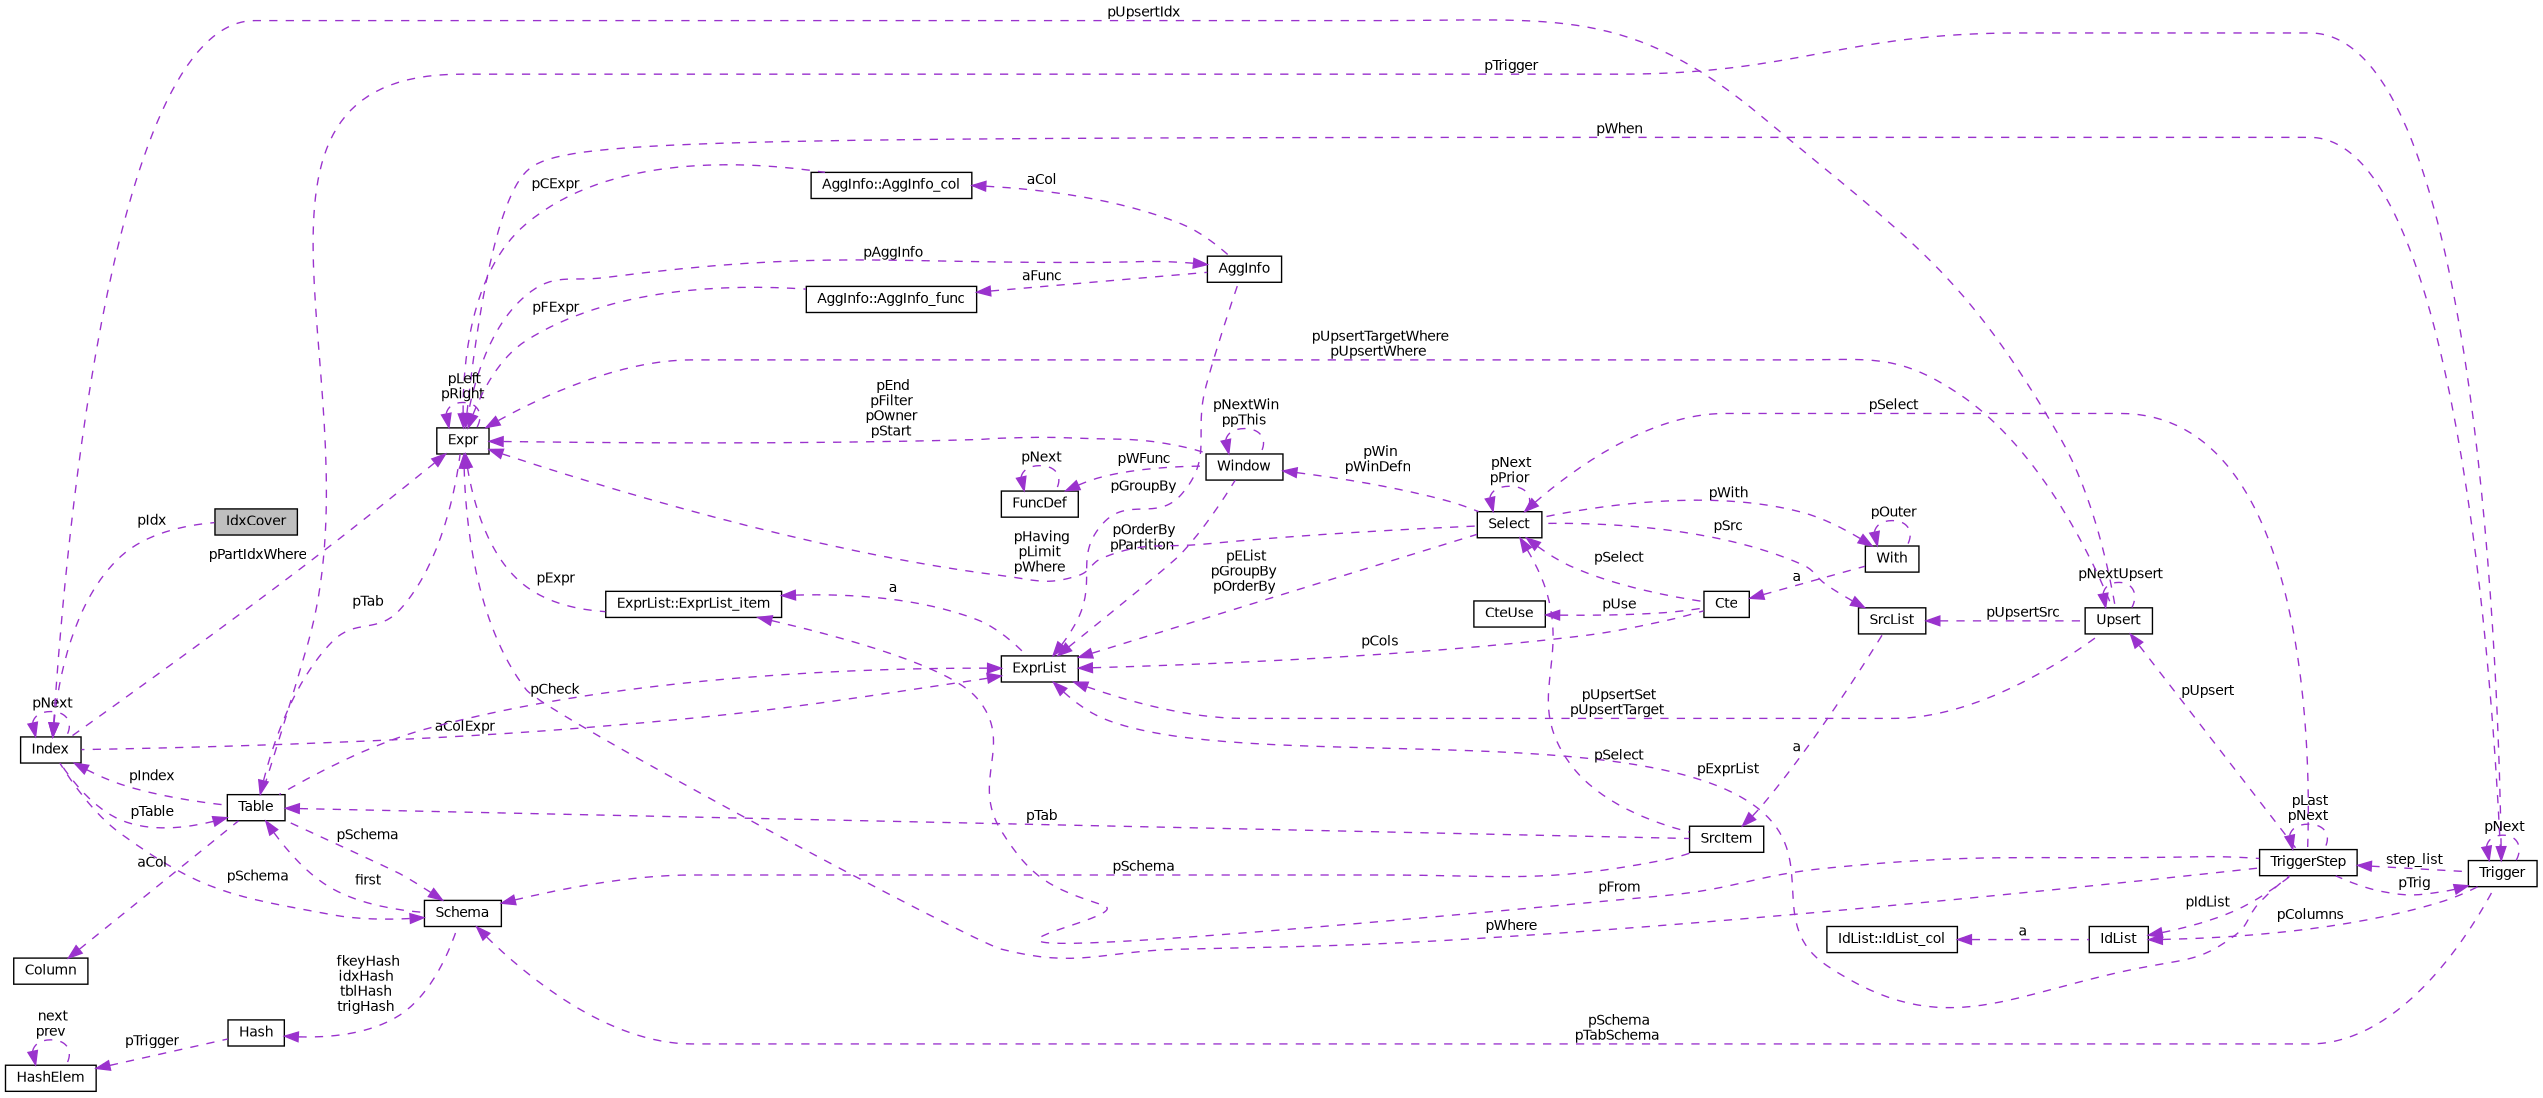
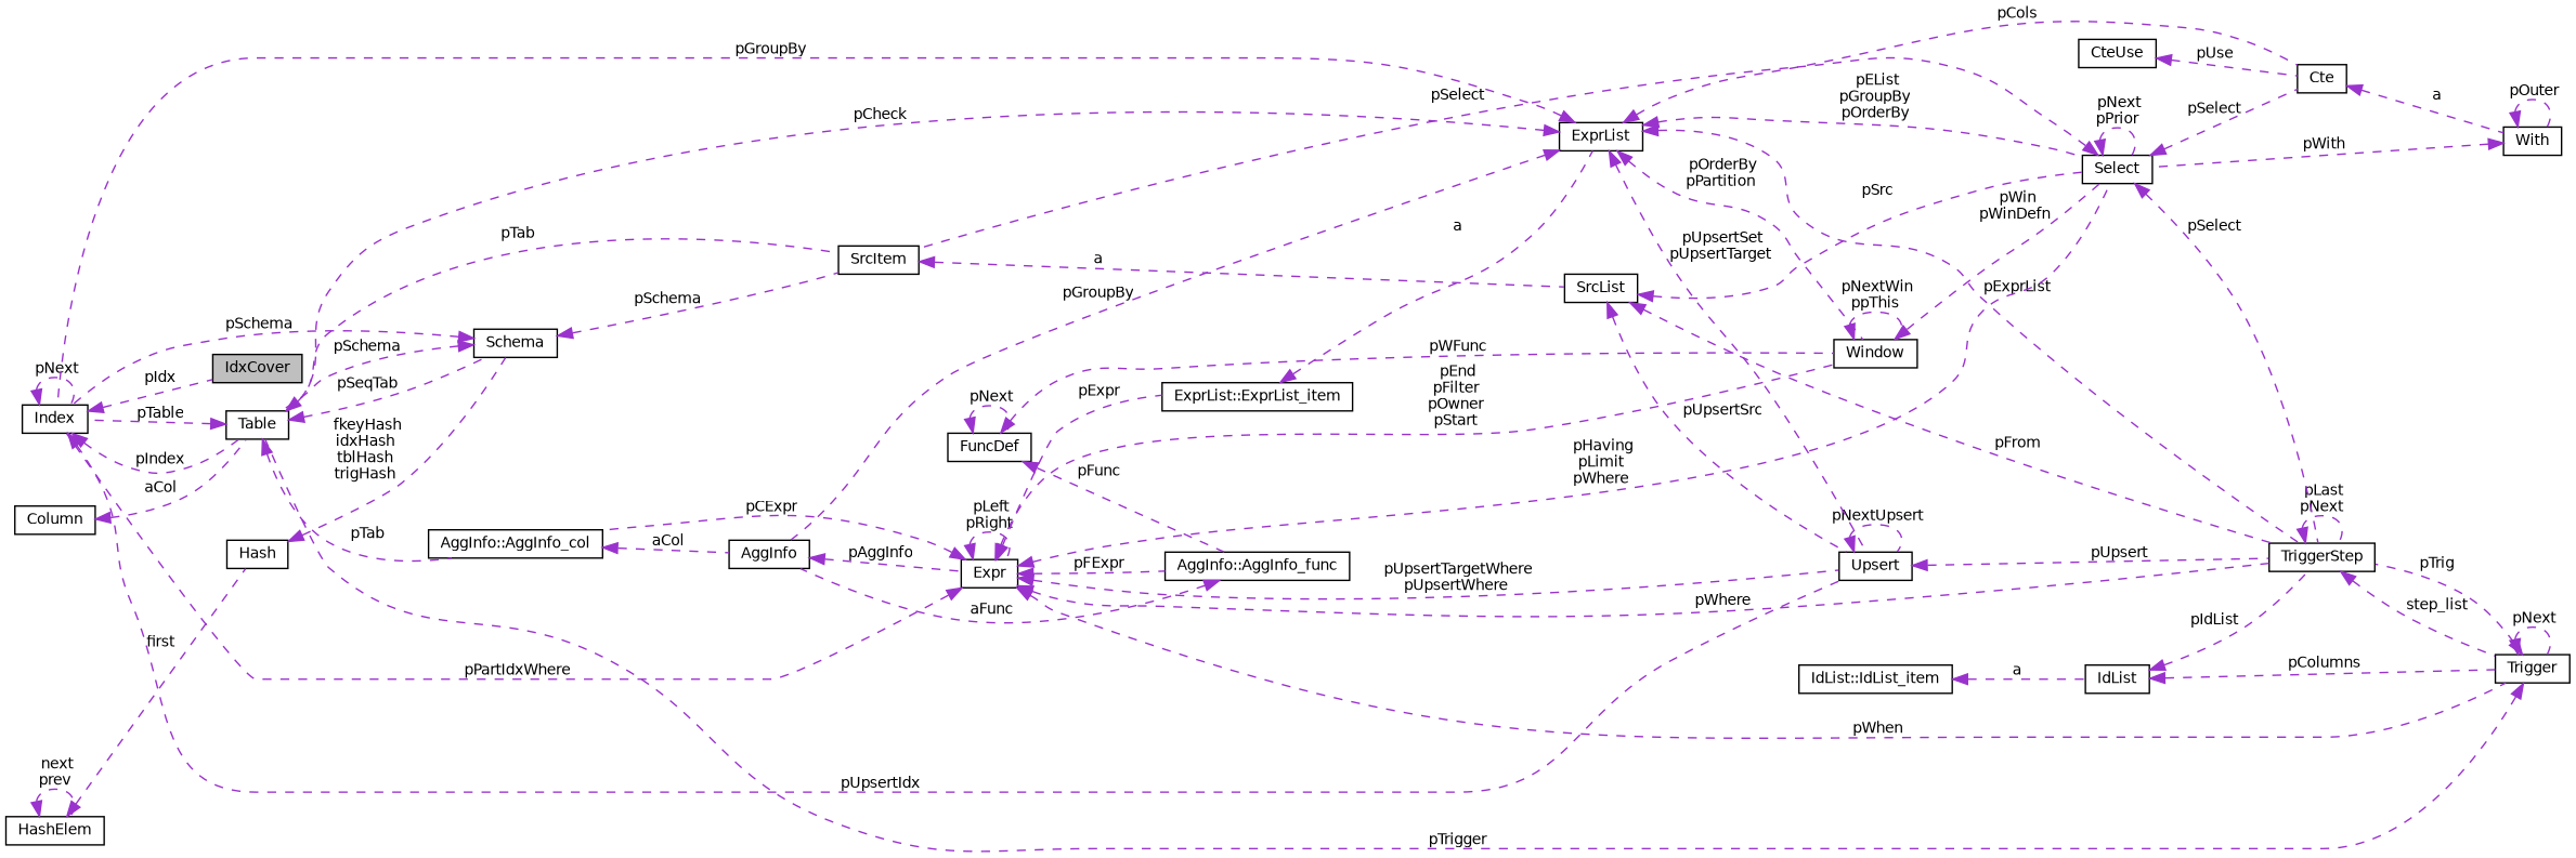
  digraph {
    rankdir=LR
    node [color=black fillcolor=white fontname=Helvetica fontsize=10 shape=record style=filled]
    edge [color=darkorchid3 dir=back fontname=Helvetica fontsize=10 labelfontname=Helvetica labelfontsize=10 style=dashed]
    n1 [fillcolor=grey75 fontcolor=black height=0.2 label=IdxCover width=0.4]
    n2 [height=0.2 label=Index width=0.4]
    n3 [height=0.2 label=Table width=0.4]
    n4 [height=0.2 label=Upsert width=0.4]
    n5 [height=0.2 label="AggInfo::AggInfo_col" width=0.4]
    n6 [height=0.2 label=Schema width=0.4]
    n7 [height=0.2 label=SrcItem width=0.4]
    n8 [height=0.2 label=TriggerStep width=0.4]
    n9 [height=0.2 label=AggInfo width=0.4]
    n10 [height=0.2 label=Trigger width=0.4]
    n11 [height=0.2 label=SrcList width=0.4]
    n12 [height=0.2 label=Column width=0.4]
    n13 [height=0.2 label=ExprList width=0.4]
    n14 [height=0.2 label=Select width=0.4]
    n15 [height=0.2 label=Cte width=0.4]
    n16 [height=0.2 label=Window width=0.4]
    n17 [height=0.2 label=Expr width=0.4]
    n18 [height=0.2 label=With width=0.4]
    n19 [height=0.2 label="ExprList::ExprList_item" width=0.4]
    n20 [height=0.2 label="AggInfo::AggInfo_func" width=0.4]
    n21 [height=0.2 label=FuncDef width=0.4]
    n22 [height=0.2 label=IdList width=0.4]
-   n23 [height=0.2 label="IdList::IdList_col" width=0.4]
+   n23 [height=0.2 label="IdList::IdList_item" width=0.4]
    n24 [height=0.2 label=Hash width=0.4]
    n25 [height=0.2 label=HashElem width=0.4]
    n26 [height=0.2 label=CteUse width=0.4]
    n2 -> n1 [label=" pIdx"]
    n2 -> n2 [label=" pNext"]
    n2 -> n3 [label=" pIndex"]
    n2 -> n4 [label=" pUpsertIdx"]
    n3 -> n2 [label=" pTable"]
-   n3 -> n17 [label=" pTab"]
-   n3 -> n6 [label=" first"]
+   n3 -> n5 [label=" pTab"]
+   n3 -> n6 [label=" pSeqTab"]
    n3 -> n7 [label=" pTab"]
    n4 -> n4 [label=" pNextUpsert"]
    n4 -> n8 [label=" pUpsert"]
    n5 -> n9 [label=" aCol"]
    n6 -> n2 [label=" pSchema"]
    n6 -> n3 [label=" pSchema"]
    n6 -> n7 [label=" pSchema"]
-   n6 -> n10 [label=" pSchema\npTabSchema"]
    n7 -> n11 [label=" a"]
    n8 -> n8 [label=" pLast\npNext"]
    n8 -> n10 [label=" step_list"]
    n9 -> n17 [label=" pAggInfo"]
    n10 -> n3 [label=" pTrigger"]
    n10 -> n8 [label=" pTrig"]
    n10 -> n10 [label=" pNext"]
    n11 -> n4 [label=" pUpsertSrc"]
-   n19 -> n8 [label=" pFrom"]
+   n11 -> n8 [label=" pFrom"]
    n11 -> n14 [label=" pSrc"]
    n12 -> n3 [label=" aCol"]
-   n13 -> n2 [label=" aColExpr"]
+   n13 -> n2 [label=" pGroupBy"]
    n13 -> n3 [label=" pCheck"]
    n13 -> n4 [label=" pUpsertSet\npUpsertTarget"]
    n13 -> n8 [label=" pExprList"]
    n13 -> n9 [label=" pGroupBy"]
    n13 -> n14 [label=" pEList\npGroupBy\npOrderBy"]
    n13 -> n15 [label=" pCols"]
    n13 -> n16 [label=" pOrderBy\npPartition"]
    n14 -> n7 [label=" pSelect"]
    n14 -> n8 [label=" pSelect"]
    n14 -> n14 [label=" pNext\npPrior"]
    n14 -> n15 [label=" pSelect"]
    n15 -> n18 [label=" a"]
    n16 -> n14 [label=" pWin\npWinDefn"]
    n16 -> n16 [label=" pNextWin\nppThis"]
    n17 -> n2 [label=" pPartIdxWhere"]
    n17 -> n4 [label=" pUpsertTargetWhere\npUpsertWhere"]
    n17 -> n5 [label=" pCExpr"]
    n17 -> n8 [label=" pWhere"]
    n17 -> n10 [label=" pWhen"]
    n17 -> n14 [label=" pHaving\npLimit\npWhere"]
    n17 -> n16 [label=" pEnd\npFilter\npOwner\npStart"]
    n17 -> n17 [label=" pLeft\npRight"]
    n17 -> n19 [label=" pExpr"]
    n17 -> n20 [label=" pFExpr"]
    n18 -> n14 [label=" pWith"]
    n18 -> n18 [label=" pOuter"]
    n19 -> n13 [label=" a"]
    n20 -> n9 [label=" aFunc"]
    n21 -> n16 [label=" pWFunc"]
+   n21 -> n20 [label=" pFunc"]
    n21 -> n21 [label=" pNext"]
    n22 -> n8 [label=" pIdList"]
    n22 -> n10 [label=" pColumns"]
    n23 -> n22 [label=" a"]
    n24 -> n6 [label=" fkeyHash\nidxHash\ntblHash\ntrigHash"]
-   n25 -> n24 [label=" pTrigger"]
+   n25 -> n24 [label=" first"]
    n25 -> n25 [label=" next\nprev"]
    n26 -> n15 [label=" pUse"]
  }
